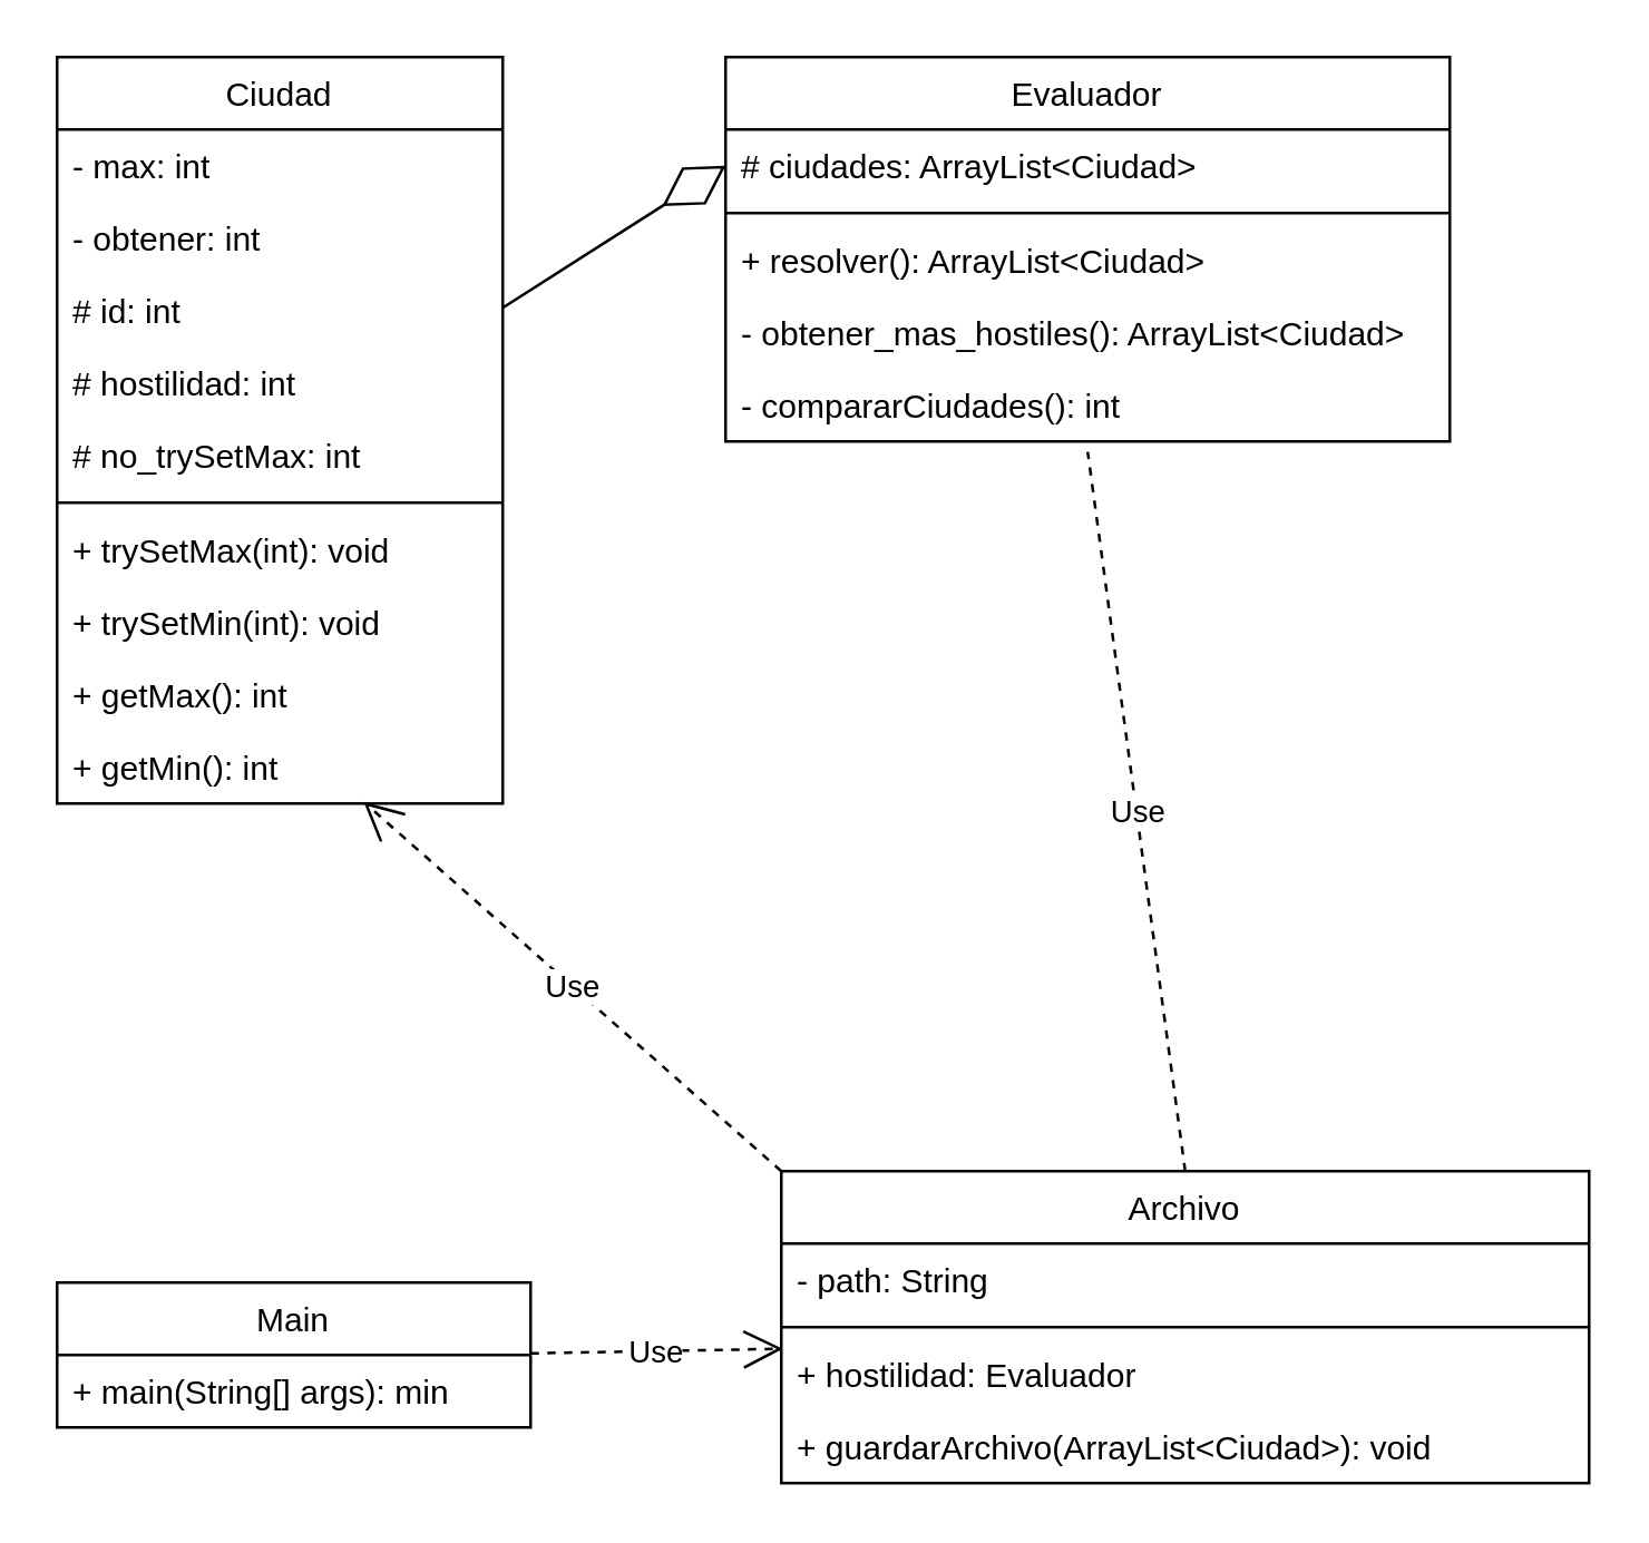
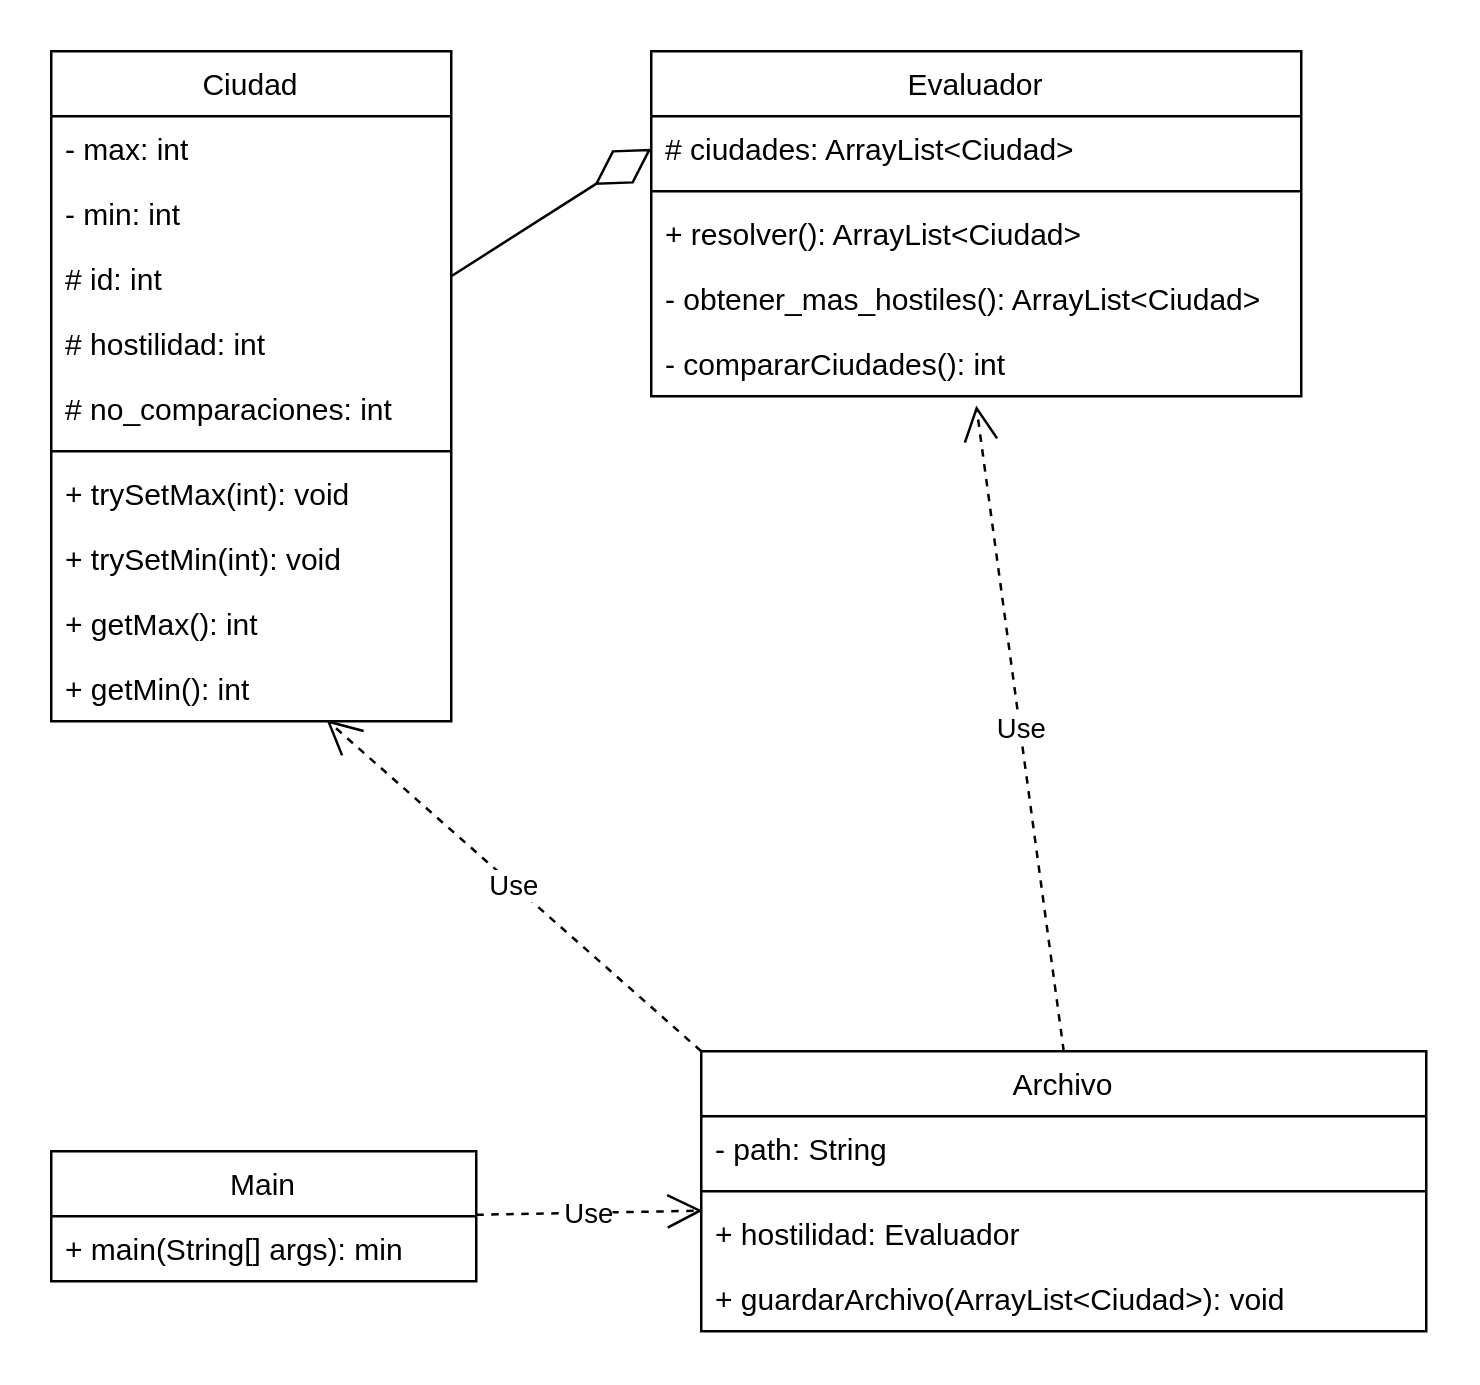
  <mxCell id="0" />
  <mxCell id="1" parent="0" />
  <mxCell id="2" value="Ciudad" style="swimlane;fontStyle=0;childLayout=stackLayout;horizontal=1;startSize=26;fillColor=none;horizontalStack=0;resizeParent=1;resizeParentMax=0;resizeLast=0;collapsible=1;marginBottom=0;" vertex="1" parent="1"><mxGeometry x="20" y="20" width="160" height="268" as="geometry" /></mxCell>
  <mxCell id="3" value="- max: int" style="text;strokeColor=none;fillColor=none;align=left;verticalAlign=top;spacingLeft=4;spacingRight=4;overflow=hidden;rotatable=0;points=[[0,0.5],[1,0.5]];portConstraint=eastwest;" vertex="1" parent="2"><mxGeometry y="26" width="160" height="26" as="geometry" /></mxCell>
- <mxCell id="4" value="- obtener: int" style="text;strokeColor=none;fillColor=none;align=left;verticalAlign=top;spacingLeft=4;spacingRight=4;overflow=hidden;rotatable=0;points=[[0,0.5],[1,0.5]];portConstraint=eastwest;" vertex="1" parent="2"><mxGeometry y="52" width="160" height="26" as="geometry" /></mxCell>
+ <mxCell id="4" value="- min: int" style="text;strokeColor=none;fillColor=none;align=left;verticalAlign=top;spacingLeft=4;spacingRight=4;overflow=hidden;rotatable=0;points=[[0,0.5],[1,0.5]];portConstraint=eastwest;" vertex="1" parent="2"><mxGeometry y="52" width="160" height="26" as="geometry" /></mxCell>
  <mxCell id="5" value="# id: int" style="text;strokeColor=none;fillColor=none;align=left;verticalAlign=top;spacingLeft=4;spacingRight=4;overflow=hidden;rotatable=0;points=[[0,0.5],[1,0.5]];portConstraint=eastwest;" vertex="1" parent="2"><mxGeometry y="78" width="160" height="26" as="geometry" /></mxCell>
  <mxCell id="6" value="# hostilidad: int" style="text;strokeColor=none;fillColor=none;align=left;verticalAlign=top;spacingLeft=4;spacingRight=4;overflow=hidden;rotatable=0;points=[[0,0.5],[1,0.5]];portConstraint=eastwest;" vertex="1" parent="2"><mxGeometry y="104" width="160" height="26" as="geometry" /></mxCell>
- <mxCell id="7" value="# no_trySetMax: int" style="text;strokeColor=none;fillColor=none;align=left;verticalAlign=top;spacingLeft=4;spacingRight=4;overflow=hidden;rotatable=0;points=[[0,0.5],[1,0.5]];portConstraint=eastwest;" vertex="1" parent="2"><mxGeometry y="130" width="160" height="26" as="geometry" /></mxCell>
+ <mxCell id="7" value="# no_comparaciones: int" style="text;strokeColor=none;fillColor=none;align=left;verticalAlign=top;spacingLeft=4;spacingRight=4;overflow=hidden;rotatable=0;points=[[0,0.5],[1,0.5]];portConstraint=eastwest;" vertex="1" parent="2"><mxGeometry y="130" width="160" height="26" as="geometry" /></mxCell>
  <mxCell id="8" value="" style="line;strokeWidth=1;fillColor=none;align=left;verticalAlign=middle;spacingTop=-1;spacingLeft=3;spacingRight=3;rotatable=0;labelPosition=right;points=[];portConstraint=eastwest;strokeColor=inherit;" vertex="1" parent="2"><mxGeometry y="156" width="160" height="8" as="geometry" /></mxCell>
  <mxCell id="9" value="+ trySetMax(int): void" style="text;strokeColor=none;fillColor=none;align=left;verticalAlign=top;spacingLeft=4;spacingRight=4;overflow=hidden;rotatable=0;points=[[0,0.5],[1,0.5]];portConstraint=eastwest;" vertex="1" parent="2"><mxGeometry y="164" width="160" height="26" as="geometry" /></mxCell>
  <mxCell id="10" value="+ trySetMin(int): void" style="text;strokeColor=none;fillColor=none;align=left;verticalAlign=top;spacingLeft=4;spacingRight=4;overflow=hidden;rotatable=0;points=[[0,0.5],[1,0.5]];portConstraint=eastwest;" vertex="1" parent="2"><mxGeometry y="190" width="160" height="26" as="geometry" /></mxCell>
  <mxCell id="11" value="+ getMax(): int" style="text;strokeColor=none;fillColor=none;align=left;verticalAlign=top;spacingLeft=4;spacingRight=4;overflow=hidden;rotatable=0;points=[[0,0.5],[1,0.5]];portConstraint=eastwest;" vertex="1" parent="2"><mxGeometry y="216" width="160" height="26" as="geometry" /></mxCell>
  <mxCell id="12" value="+ getMin(): int" style="text;strokeColor=none;fillColor=none;align=left;verticalAlign=top;spacingLeft=4;spacingRight=4;overflow=hidden;rotatable=0;points=[[0,0.5],[1,0.5]];portConstraint=eastwest;" vertex="1" parent="2"><mxGeometry y="242" width="160" height="26" as="geometry" /></mxCell>
  <mxCell id="13" value="Evaluador" style="swimlane;fontStyle=0;childLayout=stackLayout;horizontal=1;startSize=26;fillColor=none;horizontalStack=0;resizeParent=1;resizeParentMax=0;resizeLast=0;collapsible=1;marginBottom=0;" vertex="1" parent="1"><mxGeometry x="260" y="20" width="260" height="138" as="geometry" /></mxCell>
  <mxCell id="14" value="# ciudades: ArrayList&lt;Ciudad&gt;" style="text;strokeColor=none;fillColor=none;align=left;verticalAlign=top;spacingLeft=4;spacingRight=4;overflow=hidden;rotatable=0;points=[[0,0.5],[1,0.5]];portConstraint=eastwest;" vertex="1" parent="13"><mxGeometry y="26" width="260" height="26" as="geometry" /></mxCell>
  <mxCell id="15" value="" style="line;strokeWidth=1;fillColor=none;align=left;verticalAlign=middle;spacingTop=-1;spacingLeft=3;spacingRight=3;rotatable=0;labelPosition=right;points=[];portConstraint=eastwest;strokeColor=inherit;" vertex="1" parent="13"><mxGeometry y="52" width="260" height="8" as="geometry" /></mxCell>
  <mxCell id="16" value="+ resolver(): ArrayList&lt;Ciudad&gt;" style="text;strokeColor=none;fillColor=none;align=left;verticalAlign=top;spacingLeft=4;spacingRight=4;overflow=hidden;rotatable=0;points=[[0,0.5],[1,0.5]];portConstraint=eastwest;" vertex="1" parent="13"><mxGeometry y="60" width="260" height="26" as="geometry" /></mxCell>
  <mxCell id="17" value="- obtener_mas_hostiles(): ArrayList&lt;Ciudad&gt;" style="text;strokeColor=none;fillColor=none;align=left;verticalAlign=top;spacingLeft=4;spacingRight=4;overflow=hidden;rotatable=0;points=[[0,0.5],[1,0.5]];portConstraint=eastwest;" vertex="1" parent="13"><mxGeometry y="86" width="260" height="26" as="geometry" /></mxCell>
  <mxCell id="18" value="- compararCiudades(): int" style="text;strokeColor=none;fillColor=none;align=left;verticalAlign=top;spacingLeft=4;spacingRight=4;overflow=hidden;rotatable=0;points=[[0,0.5],[1,0.5]];portConstraint=eastwest;" vertex="1" parent="13"><mxGeometry y="112" width="260" height="26" as="geometry" /></mxCell>
  <mxCell id="19" value="Main" style="swimlane;fontStyle=0;childLayout=stackLayout;horizontal=1;startSize=26;fillColor=none;horizontalStack=0;resizeParent=1;resizeParentMax=0;resizeLast=0;collapsible=1;marginBottom=0;" vertex="1" parent="1"><mxGeometry x="20" y="460" width="170" height="52" as="geometry" /></mxCell>
  <mxCell id="20" value="+ main(String[] args): min" style="text;strokeColor=none;fillColor=none;align=left;verticalAlign=top;spacingLeft=4;spacingRight=4;overflow=hidden;rotatable=0;points=[[0,0.5],[1,0.5]];portConstraint=eastwest;" vertex="1" parent="19"><mxGeometry y="26" width="170" height="26" as="geometry" /></mxCell>
  <mxCell id="21" value="Archivo" style="swimlane;fontStyle=0;childLayout=stackLayout;horizontal=1;startSize=26;fillColor=none;horizontalStack=0;resizeParent=1;resizeParentMax=0;resizeLast=0;collapsible=1;marginBottom=0;" vertex="1" parent="1"><mxGeometry x="280" y="420" width="290" height="112" as="geometry" /></mxCell>
  <mxCell id="22" value="- path: String" style="text;strokeColor=none;fillColor=none;align=left;verticalAlign=top;spacingLeft=4;spacingRight=4;overflow=hidden;rotatable=0;points=[[0,0.5],[1,0.5]];portConstraint=eastwest;" vertex="1" parent="21"><mxGeometry y="26" width="290" height="26" as="geometry" /></mxCell>
  <mxCell id="23" value="" style="line;strokeWidth=1;fillColor=none;align=left;verticalAlign=middle;spacingTop=-1;spacingLeft=3;spacingRight=3;rotatable=0;labelPosition=right;points=[];portConstraint=eastwest;strokeColor=inherit;" vertex="1" parent="21"><mxGeometry y="52" width="290" height="8" as="geometry" /></mxCell>
  <mxCell id="24" value="+ hostilidad: Evaluador" style="text;strokeColor=none;fillColor=none;align=left;verticalAlign=top;spacingLeft=4;spacingRight=4;overflow=hidden;rotatable=0;points=[[0,0.5],[1,0.5]];portConstraint=eastwest;" vertex="1" parent="21"><mxGeometry y="60" width="290" height="26" as="geometry" /></mxCell>
  <mxCell id="25" value="+ guardarArchivo(ArrayList&lt;Ciudad&gt;): void" style="text;strokeColor=none;fillColor=none;align=left;verticalAlign=top;spacingLeft=4;spacingRight=4;overflow=hidden;rotatable=0;points=[[0,0.5],[1,0.5]];portConstraint=eastwest;" vertex="1" parent="21"><mxGeometry y="86" width="290" height="26" as="geometry" /></mxCell>
  <mxCell id="26" value="Use" style="endArrow=open;endSize=12;dashed=1;html=1;rounded=0;entryX=0.002;entryY=0.145;entryDx=0;entryDy=0;entryPerimeter=0;" edge="1" parent="1" target="24"><mxGeometry width="160" relative="1" as="geometry"><mxPoint x="190" y="485.41" as="sourcePoint" /><mxPoint x="290" y="485.41" as="targetPoint" /></mxGeometry></mxCell>
- <mxCell id="27" value="Use" style="endArrow=none;endSize=12;dashed=1;html=1;rounded=0;exitX=0.5;exitY=0;exitDx=0;exitDy=0;entryX=0.5;entryY=1.143;entryDx=0;entryDy=0;entryPerimeter=0;" edge="1" parent="1" source="21" target="18"><mxGeometry width="160" relative="1" as="geometry"><mxPoint x="320" y="320" as="sourcePoint" /><mxPoint x="480" y="320" as="targetPoint" /></mxGeometry></mxCell>
+ <mxCell id="27" value="Use" style="endArrow=open;endSize=12;dashed=1;html=1;rounded=0;exitX=0.5;exitY=0;exitDx=0;exitDy=0;entryX=0.5;entryY=1.143;entryDx=0;entryDy=0;entryPerimeter=0;" edge="1" parent="1" source="21" target="18"><mxGeometry width="160" relative="1" as="geometry"><mxPoint x="320" y="320" as="sourcePoint" /><mxPoint x="480" y="320" as="targetPoint" /></mxGeometry></mxCell>
  <mxCell id="28" value="Use" style="endArrow=open;endSize=12;dashed=1;html=1;rounded=0;entryX=0.688;entryY=0.978;entryDx=0;entryDy=0;entryPerimeter=0;exitX=0;exitY=0;exitDx=0;exitDy=0;" edge="1" parent="1" source="21" target="12"><mxGeometry width="160" relative="1" as="geometry"><mxPoint x="200" y="420" as="sourcePoint" /><mxPoint x="360" y="420" as="targetPoint" /></mxGeometry></mxCell>
  <mxCell id="29" value="" style="endArrow=diamondThin;endFill=0;endSize=24;html=1;rounded=0;entryX=0;entryY=0.5;entryDx=0;entryDy=0;" edge="1" parent="1" target="14"><mxGeometry width="160" relative="1" as="geometry"><mxPoint x="180" y="110" as="sourcePoint" /><mxPoint x="340" y="110" as="targetPoint" /></mxGeometry></mxCell>
